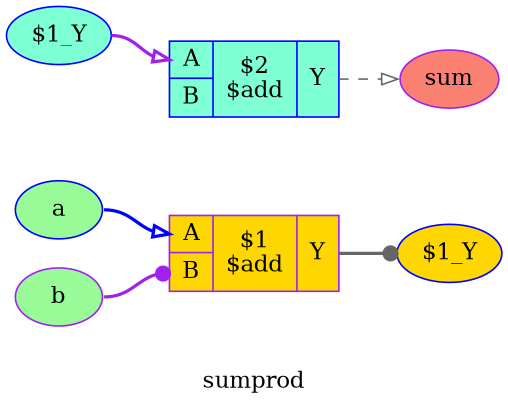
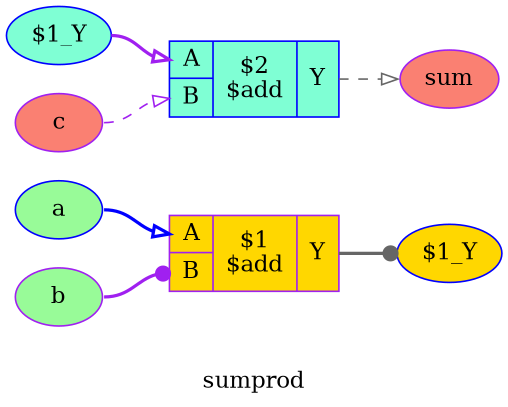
  digraph {
    label=sumprod
    rankdir=LR
    remincross=true
    fontname="DejaVu Serif"
    node [style=filled fillcolor=palegreen color=blue fontname="DejaVu Serif"]
    edge [color=purple fontcolor=black headport="p1:w" style=bold tailport=e arrowhead=onormal fontname="DejaVu Serif"]
    n1 [label=a]
    n2 [label="{{<p1> A|<p2> B}|$1\n$add|{<p3> Y}}" shape=record fillcolor=gold color=purple]
    n3 [label=b color=purple]
    n4 [label="$1_Y" fillcolor=gold]
    n5 [label="$1_Y" fillcolor=aquamarine]
    n6 [label="{{<p1> A|<p2> B}|$2\n$add|{<p3> Y}}" shape=record fillcolor=aquamarine]
+   n7 [label=c fillcolor=salmon color=purple]
    n8 [label=sum fillcolor=salmon color=purple]
    n1 -> n2 [color=blue]
    n2 -> n4 [color=gray40 headport=w tailport="p3:e" arrowhead=dot]
    n3 -> n2 [headport="p2:w" arrowhead=dot]
    n5 -> n6
    n6 -> n8 [color=gray40 headport=w style=dashed tailport="p3:e"]
+   n7 -> n6 [headport="p2:w" style=dashed]
  }
